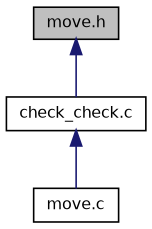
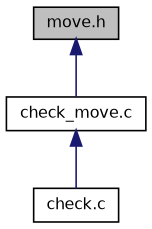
  digraph {
    node [color=black fillcolor=white fontname=Helvetica fontsize=10 shape=record style=filled]
    edge [color=midnightblue dir=back fontname=Helvetica fontsize=10 labelfontname=Helvetica labelfontsize=10 style=solid]
    n1 [fillcolor=grey75 fontcolor=black height=0.2 label="move.h" width=0.4]
-   n2 [height=0.2 label="check_check.c" width=0.4]
-   n3 [height=0.2 label="move.c" width=0.4]
+   n2 [height=0.2 label="check_move.c" width=0.4]
+   n3 [height=0.2 label="check.c" width=0.4]
    n1 -> n2
    n2 -> n3
  }
